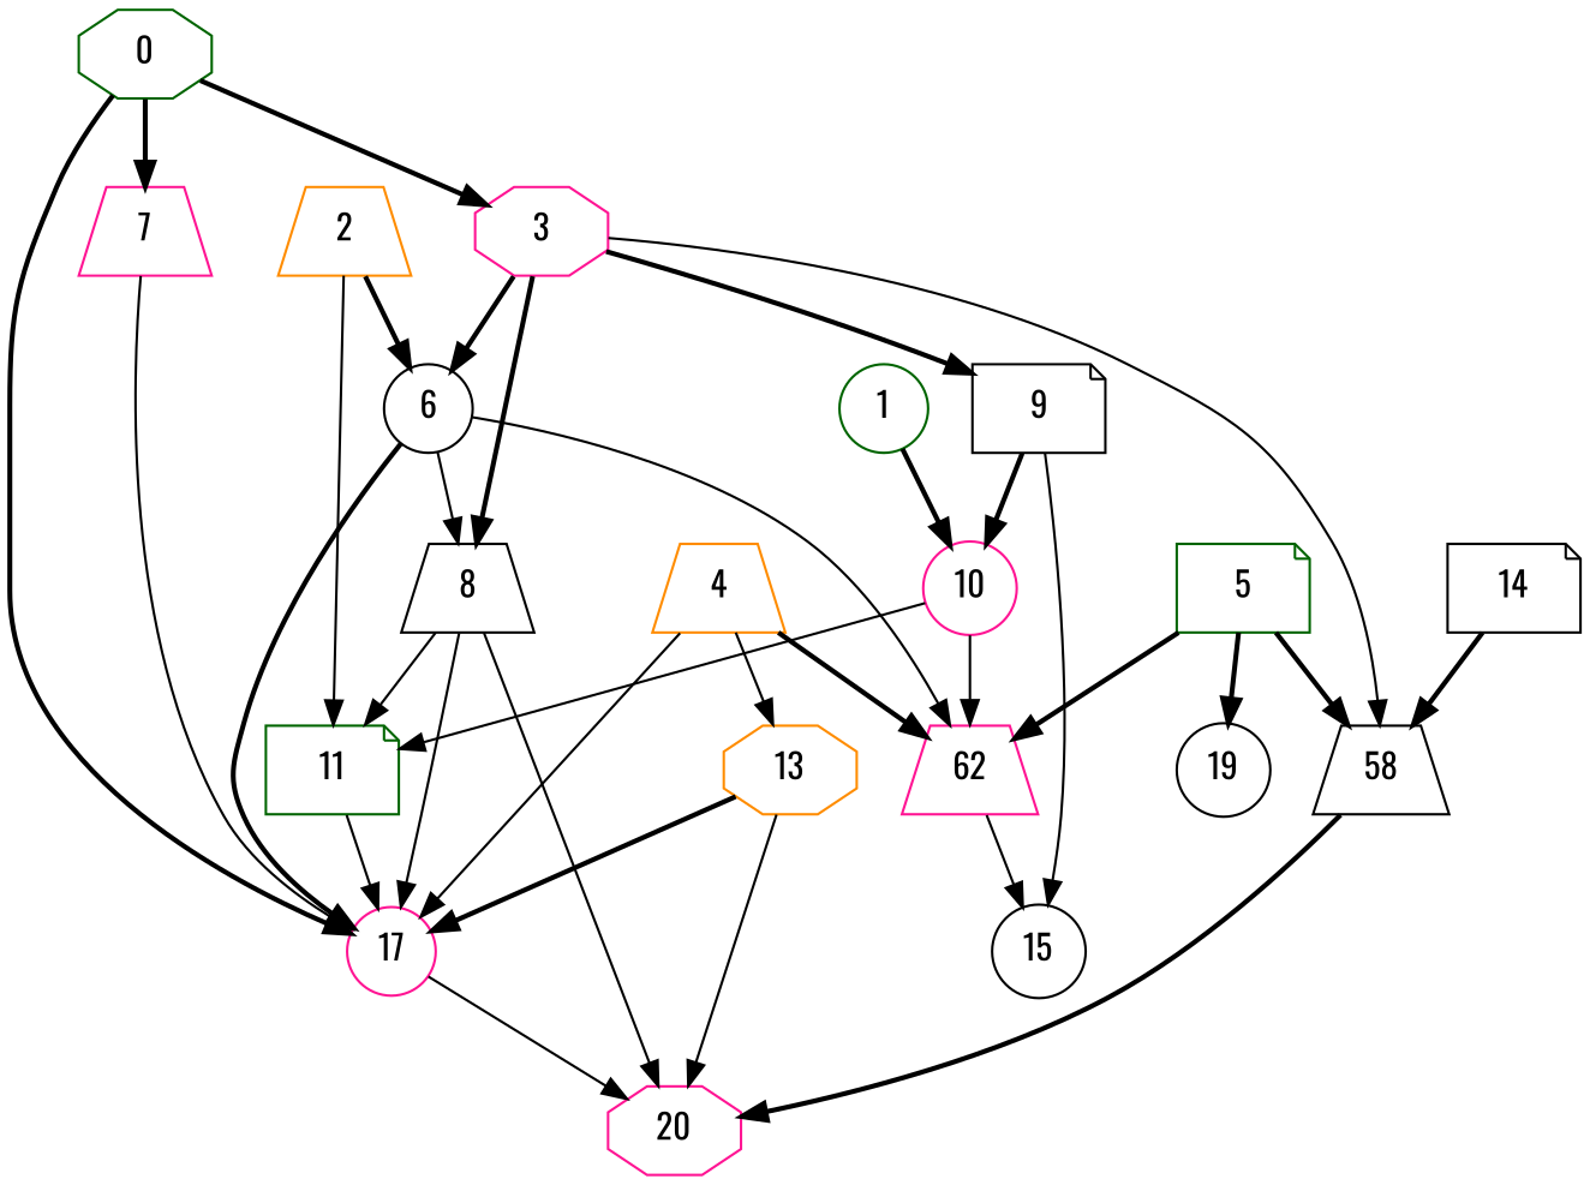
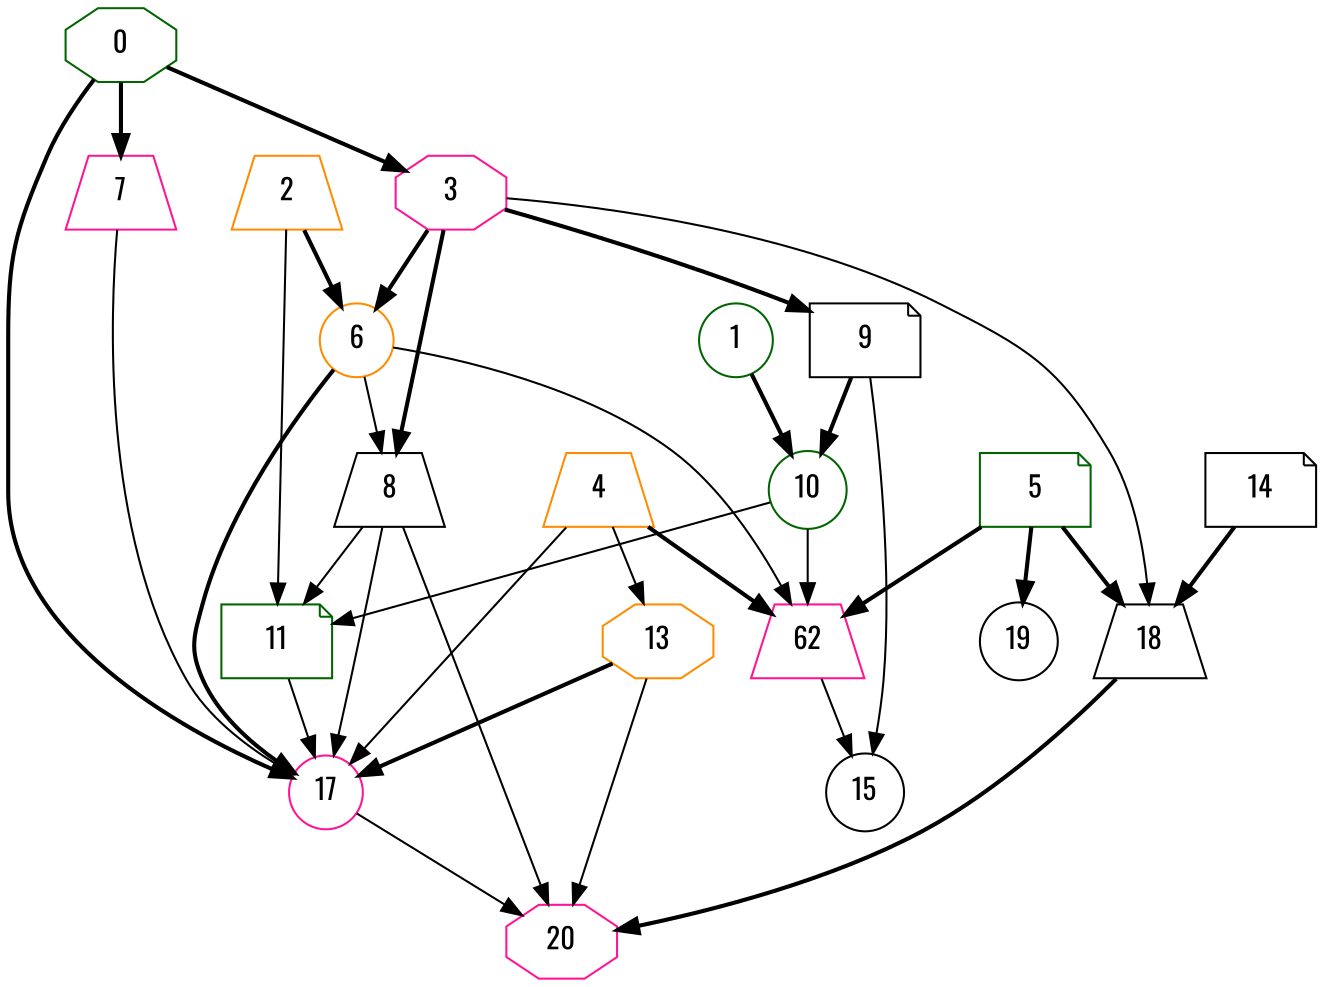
  digraph {
    fontname=Oswald
    node [Weight=10 color=black fontname=Oswald shape=trapezium]
    edge [Weight=66 fontname=Oswald style=bold]
    0 [color=darkgreen shape=octagon]
    3 [Weight=7 color=deeppink shape=octagon]
    7 [Weight=8 color=deeppink]
    17 [Weight=6 color=deeppink shape=circle]
    9 [Weight=9 shape=note]
-   6 [shape=circle]
+   6 [color=darkorange shape=circle]
    8
-   18 [Weight=5 label=58]
+   18 [Weight=5]
    20 [Weight=2 color=deeppink shape=octagon]
-   10 [Weight=8 color=deeppink shape=circle]
+   10 [Weight=8 color=darkgreen shape=circle]
    15 [shape=circle]
    5 [Weight=4 color=darkgreen shape=note]
    n13 [color=deeppink label=62]
    19 [Weight=4 shape=circle]
    11 [color=darkgreen shape=note]
    1 [Weight=7 color=darkgreen shape=circle]
    2 [Weight=7 color=darkorange]
    4 [Weight=2 color=darkorange]
    13 [color=darkorange shape=octagon]
    14 [Weight=3 shape=note]
    0 -> 3 [Weight=59]
    0 -> 7
    0 -> 17 [Weight=26]
    3 -> 9 [Weight=46]
    3 -> 6
    3 -> 8 [Weight=26]
    3 -> 18 [Weight=26 style=solid]
    7 -> 17 [Weight=20 style=solid]
    17 -> 20 [Weight=13 style=solid]
    9 -> 10 [Weight=33]
    9 -> 15 [Weight=13 style=solid]
    6 -> 17
    6 -> 8 [Weight=33 style=solid]
    6 -> n13 [Weight=53 style=solid]
    8 -> 17 [Weight=46 style=solid]
    8 -> 20 [Weight=59 style=solid]
    8 -> 11 [Weight=20 style=solid]
    18 -> 20 [Weight=46]
    10 -> n13 [Weight=53 style=solid]
    10 -> 11 [Weight=33 style=solid]
    5 -> 18 [Weight=39]
    5 -> n13 [Weight=59]
    5 -> 19 [Weight=53]
    n13 -> 15 [Weight=46 style=solid]
    11 -> 17 [Weight=13 style=solid]
    1 -> 10
    2 -> 6 [Weight=26]
    2 -> 11 [Weight=20 style=solid]
    4 -> 17 [style=solid]
    4 -> n13 [Weight=59]
    4 -> 13 [Weight=26 style=solid]
    13 -> 17 [Weight=33]
    13 -> 20 [Weight=33 style=solid]
    14 -> 18 [Weight=46]
  }
